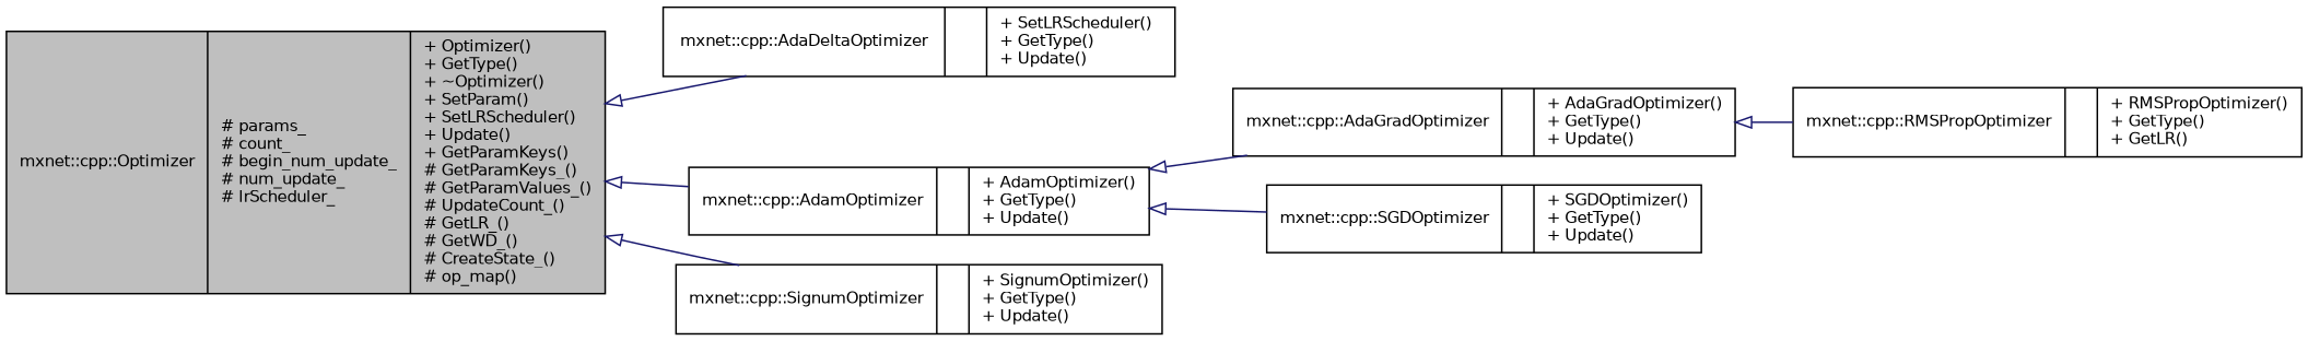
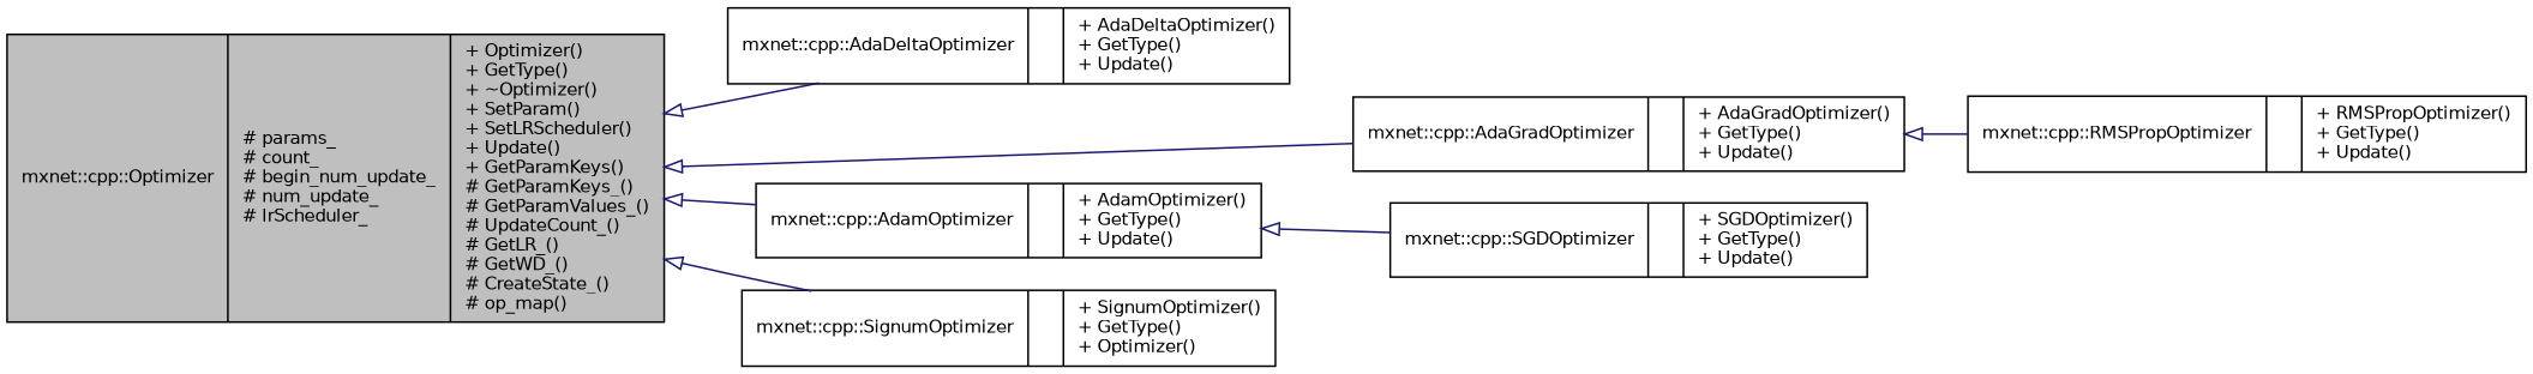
  digraph {
    rankdir=LR
    node [color=black fillcolor=white fontname=Helvetica fontsize=10 shape=record style=filled]
    edge [arrowtail=onormal color=midnightblue dir=back fontname=Helvetica fontsize=10 labelfontname=Helvetica labelfontsize=10 style=solid]
    n1 [fillcolor=grey75 fontcolor=black height=0.2 label="{mxnet::cpp::Optimizer\n|# params_\l# count_\l# begin_num_update_\l# num_update_\l# lrScheduler_\l|+ Optimizer()\l+ GetType()\l+ ~Optimizer()\l+ SetParam()\l+ SetLRScheduler()\l+ Update()\l+ GetParamKeys()\l# GetParamKeys_()\l# GetParamValues_()\l# UpdateCount_()\l# GetLR_()\l# GetWD_()\l# CreateState_()\l# op_map()\l}" width=0.4]
-   n2 [height=0.2 label="{mxnet::cpp::AdaDeltaOptimizer\n||+ SetLRScheduler()\l+ GetType()\l+ Update()\l}" width=0.4]
+   n2 [height=0.2 label="{mxnet::cpp::AdaDeltaOptimizer\n||+ AdaDeltaOptimizer()\l+ GetType()\l+ Update()\l}" width=0.4]
    n3 [height=0.2 label="{mxnet::cpp::AdaGradOptimizer\n||+ AdaGradOptimizer()\l+ GetType()\l+ Update()\l}" width=0.4]
    n4 [height=0.2 label="{mxnet::cpp::AdamOptimizer\n||+ AdamOptimizer()\l+ GetType()\l+ Update()\l}" width=0.4]
-   n5 [height=0.2 label="{mxnet::cpp::SignumOptimizer\n||+ SignumOptimizer()\l+ GetType()\l+ Update()\l}" width=0.4]
-   n6 [height=0.2 label="{mxnet::cpp::RMSPropOptimizer\n||+ RMSPropOptimizer()\l+ GetType()\l+ GetLR()\l}" width=0.4]
+   n5 [height=0.2 label="{mxnet::cpp::SignumOptimizer\n||+ SignumOptimizer()\l+ GetType()\l+ Optimizer()\l}" width=0.4]
+   n6 [height=0.2 label="{mxnet::cpp::RMSPropOptimizer\n||+ RMSPropOptimizer()\l+ GetType()\l+ Update()\l}" width=0.4]
    n7 [height=0.2 label="{mxnet::cpp::SGDOptimizer\n||+ SGDOptimizer()\l+ GetType()\l+ Update()\l}" width=0.4]
    n1 -> n2
-   n4 -> n3
+   n1 -> n3
    n1 -> n4
    n1 -> n5
    n3 -> n6
    n4 -> n7
  }
